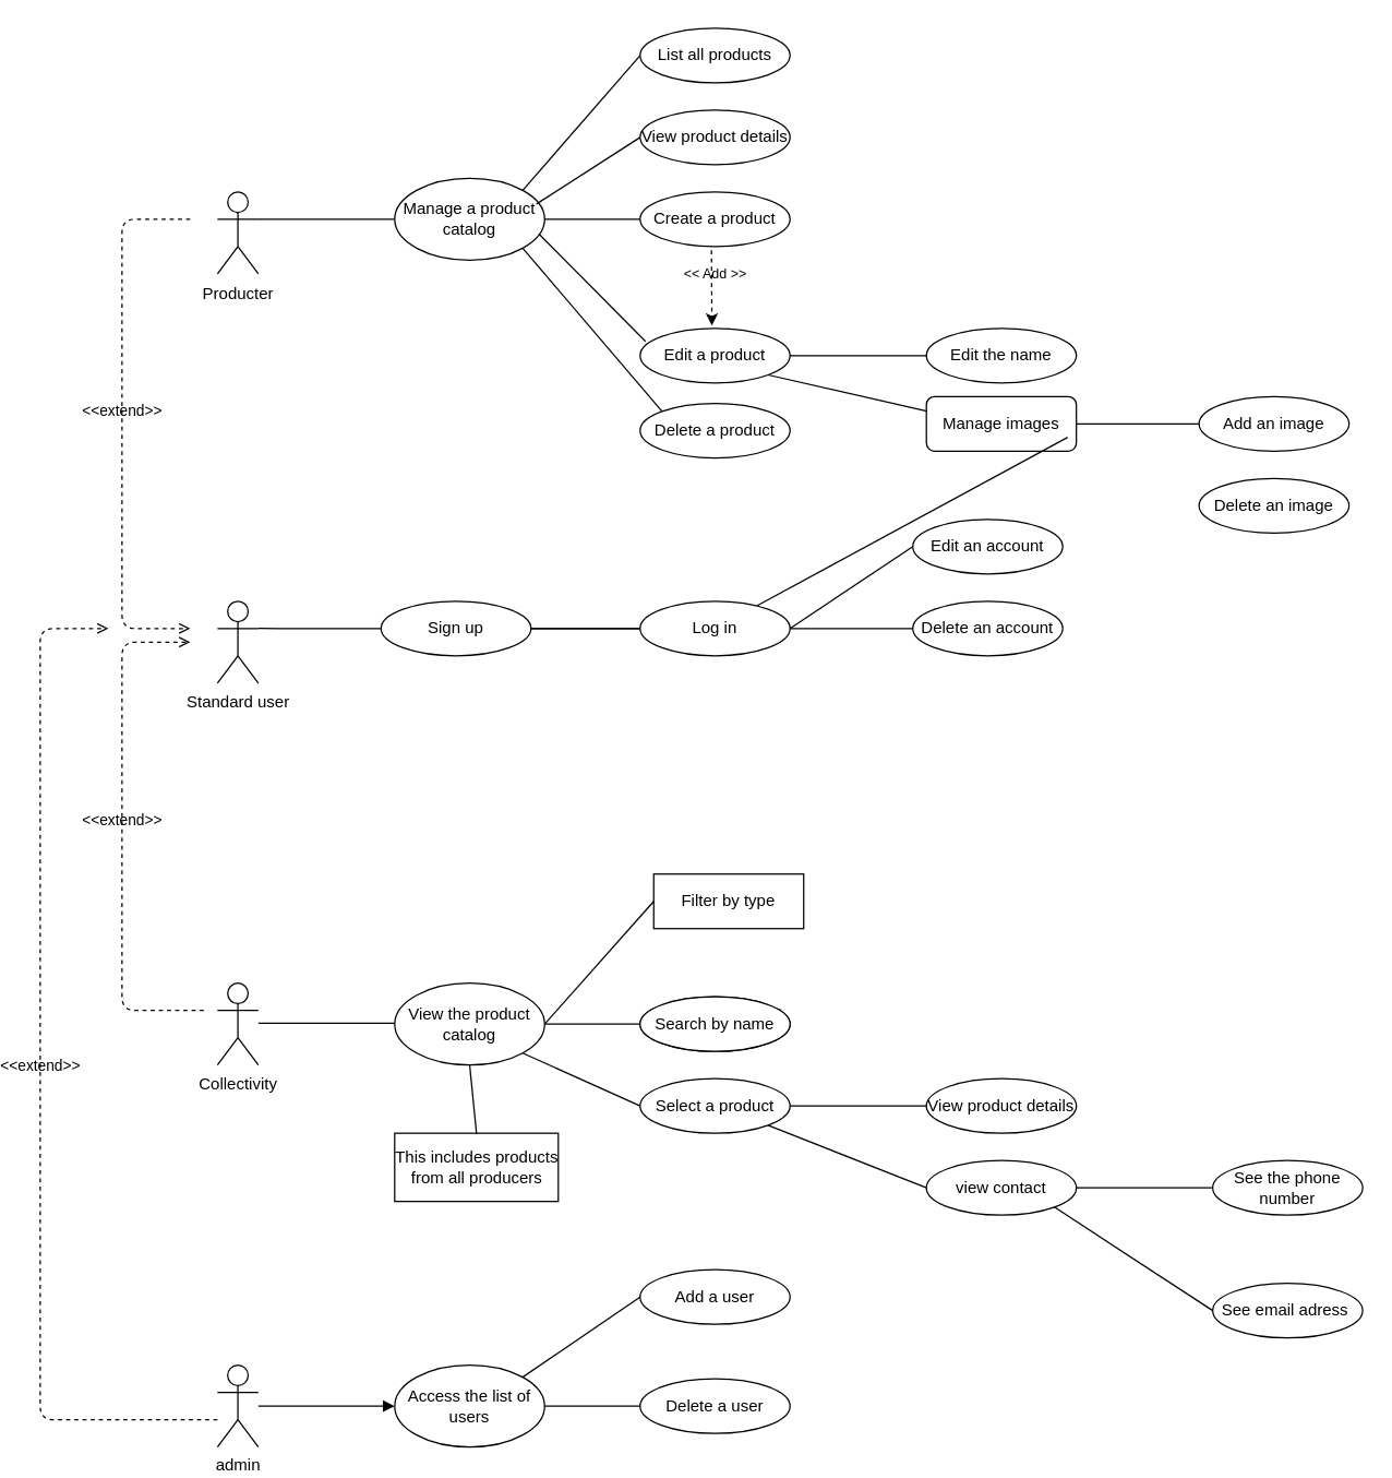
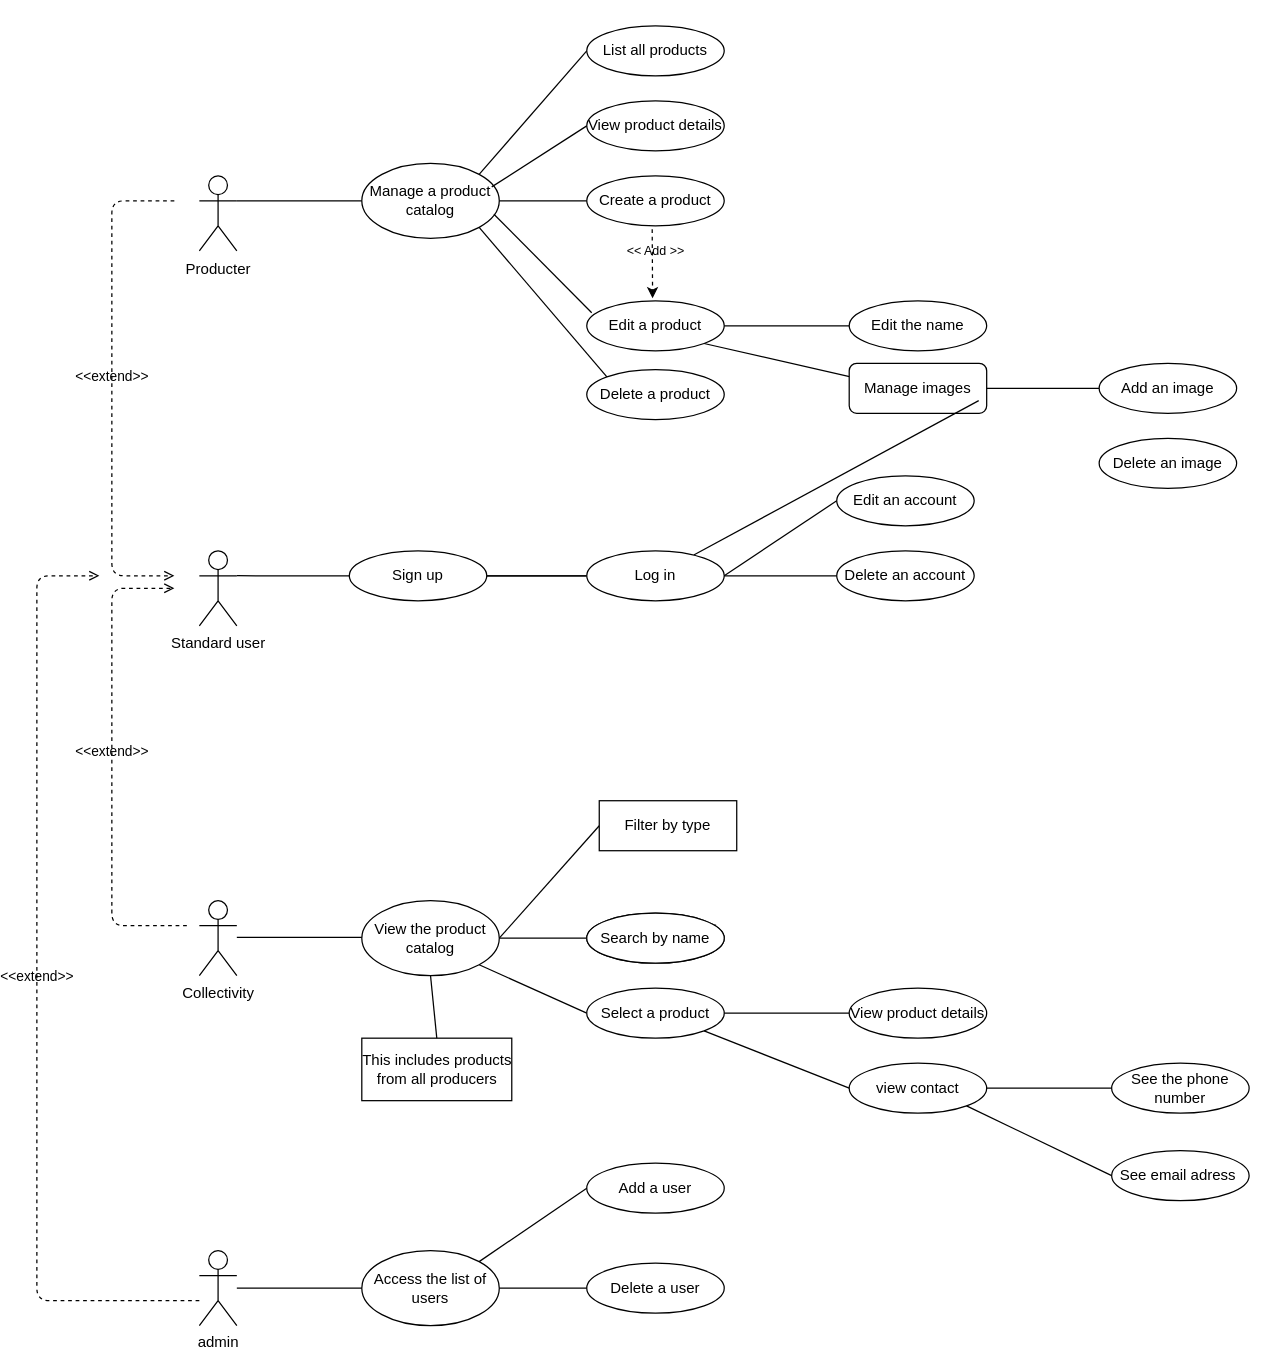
  <mxCell id="0" />
  <mxCell id="1" parent="0" />
  <mxCell id="2" value="" style="shape=umlActor;verticalLabelPosition=bottom;verticalAlign=top;html=1;outlineConnect=0;" parent="1" vertex="1"><mxGeometry x="150" y="140" width="30" height="60" as="geometry" /></mxCell>
  <mxCell id="3" value="Standard user" style="shape=umlActor;verticalLabelPosition=bottom;verticalAlign=top;html=1;outlineConnect=0;" parent="1" vertex="1"><mxGeometry x="150" y="440" width="30" height="60" as="geometry" /></mxCell>
  <mxCell id="4" value="Collectivity" style="shape=umlActor;verticalLabelPosition=bottom;verticalAlign=top;html=1;outlineConnect=0;" parent="1" vertex="1"><mxGeometry x="150" y="720" width="30" height="60" as="geometry" /></mxCell>
  <mxCell id="5" value="Producter" style="text;html=1;align=center;verticalAlign=middle;resizable=0;points=[];autosize=1;strokeColor=none;fillColor=none;" parent="1" vertex="1"><mxGeometry x="125" y="200" width="80" height="30" as="geometry" /></mxCell>
  <mxCell id="6" value="" style="endArrow=none;html=1;exitX=1;exitY=0.333;exitDx=0;exitDy=0;exitPerimeter=0;" parent="1" source="3" edge="1"><mxGeometry width="50" height="50" relative="1" as="geometry"><mxPoint x="380" y="390" as="sourcePoint" /><mxPoint x="280" y="460" as="targetPoint" /><Array as="points"><mxPoint x="210" y="460" /></Array></mxGeometry></mxCell>
  <mxCell id="7" value="" style="endArrow=none;html=1;exitX=1;exitY=0.333;exitDx=0;exitDy=0;exitPerimeter=0;" parent="1" source="2" edge="1"><mxGeometry width="50" height="50" relative="1" as="geometry"><mxPoint x="380" y="390" as="sourcePoint" /><mxPoint x="280" y="160" as="targetPoint" /></mxGeometry></mxCell>
  <mxCell id="8" value="Manage a product catalog" style="ellipse;whiteSpace=wrap;html=1;" parent="1" vertex="1"><mxGeometry x="280" y="130" width="110" height="60" as="geometry" /></mxCell>
  <mxCell id="9" value="View the product catalog" style="ellipse;whiteSpace=wrap;html=1;" parent="1" vertex="1"><mxGeometry x="280" y="720" width="110" height="60" as="geometry" /></mxCell>
  <mxCell id="10" value="" style="endArrow=none;html=1;exitX=1;exitY=0.333;exitDx=0;exitDy=0;exitPerimeter=0;" parent="1" edge="1"><mxGeometry width="50" height="50" relative="1" as="geometry"><mxPoint x="180" y="749.41" as="sourcePoint" /><mxPoint x="280" y="749.41" as="targetPoint" /></mxGeometry></mxCell>
  <mxCell id="11" value="" style="endArrow=none;html=1;exitX=1;exitY=0;exitDx=0;exitDy=0;entryX=0;entryY=0.5;entryDx=0;entryDy=0;" parent="1" source="8" target="12" edge="1"><mxGeometry width="50" height="50" relative="1" as="geometry"><mxPoint x="385" y="150" as="sourcePoint" /><mxPoint x="460" y="100" as="targetPoint" /></mxGeometry></mxCell>
  <mxCell id="12" value="List all products" style="ellipse;whiteSpace=wrap;html=1;" parent="1" vertex="1"><mxGeometry x="460" y="20" width="110" height="40" as="geometry" /></mxCell>
  <mxCell id="13" value="" style="endArrow=none;html=1;exitX=1;exitY=0;exitDx=0;exitDy=0;entryX=0;entryY=0.5;entryDx=0;entryDy=0;" parent="1" target="14" edge="1"><mxGeometry width="50" height="50" relative="1" as="geometry"><mxPoint x="383.961" y="148.825" as="sourcePoint" /><mxPoint x="470" y="140" as="targetPoint" /></mxGeometry></mxCell>
  <mxCell id="14" value="View product details" style="ellipse;whiteSpace=wrap;html=1;" parent="1" vertex="1"><mxGeometry x="460" y="80" width="110" height="40" as="geometry" /></mxCell>
  <mxCell id="15" value="" style="endArrow=none;html=1;exitX=1;exitY=0.5;exitDx=0;exitDy=0;entryX=0;entryY=0.5;entryDx=0;entryDy=0;" parent="1" source="8" target="16" edge="1"><mxGeometry width="50" height="50" relative="1" as="geometry"><mxPoint x="383.961" y="148.825" as="sourcePoint" /><mxPoint x="460" y="160" as="targetPoint" /></mxGeometry></mxCell>
  <mxCell id="16" value="Create a product" style="ellipse;whiteSpace=wrap;html=1;" parent="1" vertex="1"><mxGeometry x="460" y="140" width="110" height="40" as="geometry" /></mxCell>
  <mxCell id="17" value="" style="endArrow=none;html=1;entryX=0.036;entryY=0.238;entryDx=0;entryDy=0;entryPerimeter=0;exitX=0.961;exitY=0.678;exitDx=0;exitDy=0;exitPerimeter=0;" parent="1" source="8" target="18" edge="1"><mxGeometry width="50" height="50" relative="1" as="geometry"><mxPoint x="400" y="170" as="sourcePoint" /><mxPoint x="460" y="210" as="targetPoint" /></mxGeometry></mxCell>
  <mxCell id="18" value="Edit a product" style="ellipse;whiteSpace=wrap;html=1;" parent="1" vertex="1"><mxGeometry x="460" y="240" width="110" height="40" as="geometry" /></mxCell>
  <mxCell id="19" value="" style="endArrow=none;html=1;exitX=1;exitY=1;exitDx=0;exitDy=0;entryX=0;entryY=0;entryDx=0;entryDy=0;" parent="1" source="8" target="20" edge="1"><mxGeometry width="50" height="50" relative="1" as="geometry"><mxPoint x="387.093" y="189.309" as="sourcePoint" /><mxPoint x="440" y="250" as="targetPoint" /></mxGeometry></mxCell>
  <mxCell id="20" value="Delete a product" style="ellipse;whiteSpace=wrap;html=1;" parent="1" vertex="1"><mxGeometry x="460" y="295" width="110" height="40" as="geometry" /></mxCell>
  <mxCell id="21" value="" style="endArrow=none;html=1;entryX=0;entryY=0.5;entryDx=0;entryDy=0;" parent="1" source="18" target="22" edge="1"><mxGeometry width="50" height="50" relative="1" as="geometry"><mxPoint x="560" y="240" as="sourcePoint" /><mxPoint x="660" y="200" as="targetPoint" /></mxGeometry></mxCell>
  <mxCell id="22" value="Edit the name" style="ellipse;whiteSpace=wrap;html=1;" parent="1" vertex="1"><mxGeometry x="670" y="240" width="110" height="40" as="geometry" /></mxCell>
  <mxCell id="23" value="" style="endArrow=none;html=1;entryX=0.034;entryY=0.285;entryDx=0;entryDy=0;entryPerimeter=0;exitX=1;exitY=1;exitDx=0;exitDy=0;" parent="1" source="18" target="24" edge="1"><mxGeometry width="50" height="50" relative="1" as="geometry"><mxPoint x="560" y="240" as="sourcePoint" /><mxPoint x="640" y="260" as="targetPoint" /></mxGeometry></mxCell>
  <mxCell id="24" value="Manage images" style="whiteSpace=wrap;html=1;rounded=1;" parent="1" vertex="1"><mxGeometry x="670" y="290" width="110" height="40" as="geometry" /></mxCell>
  <mxCell id="25" value="" style="endArrow=none;html=1;entryX=0;entryY=0.5;entryDx=0;entryDy=0;exitX=1;exitY=0.5;exitDx=0;exitDy=0;" parent="1" source="24" target="26" edge="1"><mxGeometry width="50" height="50" relative="1" as="geometry"><mxPoint x="790" y="300" as="sourcePoint" /><mxPoint x="870" y="299" as="targetPoint" /></mxGeometry></mxCell>
  <mxCell id="26" value="Add an image" style="ellipse;whiteSpace=wrap;html=1;" parent="1" vertex="1"><mxGeometry x="870" y="290" width="110" height="40" as="geometry" /></mxCell>
  <mxCell id="27" value="" style="endArrow=none;html=1;exitX=0.942;exitY=0.747;exitDx=0;exitDy=0;exitPerimeter=0;" parent="1" source="24" target="33" edge="1"><mxGeometry width="50" height="50" relative="1" as="geometry"><mxPoint x="790" y="310" as="sourcePoint" /><mxPoint x="870" y="350" as="targetPoint" /></mxGeometry></mxCell>
  <mxCell id="28" value="Delete an image" style="ellipse;whiteSpace=wrap;html=1;" parent="1" vertex="1"><mxGeometry x="870" y="350" width="110" height="40" as="geometry" /></mxCell>
  <mxCell id="29" value="&lt;font style=&quot;font-size: 10px;&quot;&gt;&amp;lt;&amp;lt; Add &amp;gt;&amp;gt;&lt;/font&gt;" style="text;html=1;align=center;verticalAlign=middle;resizable=0;points=[];autosize=1;strokeColor=none;fillColor=none;strokeWidth=0;spacing=0;" parent="1" vertex="1"><mxGeometry x="475" y="190" width="80" height="20" as="geometry" /></mxCell>
  <mxCell id="30" value="" style="endArrow=classic;html=1;fontSize=10;exitX=0.476;exitY=1.069;exitDx=0;exitDy=0;exitPerimeter=0;entryX=0.479;entryY=-0.049;entryDx=0;entryDy=0;entryPerimeter=0;dashed=1;" parent="1" source="16" target="18" edge="1"><mxGeometry width="50" height="50" relative="1" as="geometry"><mxPoint x="550" y="220" as="sourcePoint" /><mxPoint x="600" y="170" as="targetPoint" /></mxGeometry></mxCell>
  <mxCell id="31" value="" style="endArrow=none;html=1;entryX=0;entryY=0.5;entryDx=0;entryDy=0;exitX=0;exitY=0.5;exitDx=0;exitDy=0;" parent="1" source="33" target="65" edge="1"><mxGeometry width="50" height="50" relative="1" as="geometry"><mxPoint x="270" y="460" as="sourcePoint" /><mxPoint x="460" y="410" as="targetPoint" /></mxGeometry></mxCell>
  <mxCell id="32" value="" style="endArrow=none;html=1;entryX=0;entryY=0.5;entryDx=0;entryDy=0;startArrow=none;" parent="1" target="33" edge="1" source="65"><mxGeometry width="50" height="50" relative="1" as="geometry"><mxPoint x="270" y="460" as="sourcePoint" /><mxPoint x="460" y="460" as="targetPoint" /></mxGeometry></mxCell>
  <mxCell id="33" value="Log in" style="ellipse;whiteSpace=wrap;html=1;" parent="1" vertex="1"><mxGeometry x="460" y="440" width="110" height="40" as="geometry" /></mxCell>
  <mxCell id="34" value="" style="endArrow=none;html=1;exitX=1;exitY=0.5;exitDx=0;exitDy=0;entryX=0;entryY=0.5;entryDx=0;entryDy=0;" parent="1" source="33" target="35" edge="1"><mxGeometry width="50" height="50" relative="1" as="geometry"><mxPoint x="364" y="485" as="sourcePoint" /><mxPoint x="460" y="520" as="targetPoint" /></mxGeometry></mxCell>
  <mxCell id="35" value="Edit an account" style="ellipse;whiteSpace=wrap;html=1;" parent="1" vertex="1"><mxGeometry x="660" y="380" width="110" height="40" as="geometry" /></mxCell>
  <mxCell id="36" value="" style="endArrow=none;html=1;exitX=1;exitY=0.5;exitDx=0;exitDy=0;entryX=0;entryY=0.5;entryDx=0;entryDy=0;" parent="1" source="9" target="37" edge="1"><mxGeometry width="50" height="50" relative="1" as="geometry"><mxPoint x="388.891" y="738.787" as="sourcePoint" /><mxPoint x="460" y="750" as="targetPoint" /><Array as="points"><mxPoint x="420" y="750" /></Array></mxGeometry></mxCell>
  <mxCell id="37" value="List the products" style="ellipse;whiteSpace=wrap;html=1;" parent="1" vertex="1"><mxGeometry x="460" y="730" width="110" height="40" as="geometry" /></mxCell>
  <mxCell id="38" value="" style="endArrow=none;html=1;entryX=0;entryY=0.5;entryDx=0;entryDy=0;exitX=1;exitY=1;exitDx=0;exitDy=0;" parent="1" source="9" target="39" edge="1"><mxGeometry width="50" height="50" relative="1" as="geometry"><mxPoint x="379" y="770" as="sourcePoint" /><mxPoint x="450" y="800" as="targetPoint" /></mxGeometry></mxCell>
  <mxCell id="39" value="Select a product" style="ellipse;whiteSpace=wrap;html=1;" parent="1" vertex="1"><mxGeometry x="460" y="790" width="110" height="40" as="geometry" /></mxCell>
  <mxCell id="40" value="" style="endArrow=none;html=1;exitX=0.941;exitY=0.236;exitDx=0;exitDy=0;exitPerimeter=0;entryX=0;entryY=0.5;entryDx=0;entryDy=0;" parent="1" source="37" target="41" edge="1"><mxGeometry width="50" height="50" relative="1" as="geometry"><mxPoint x="570.001" y="741.213" as="sourcePoint" /><mxPoint x="670" y="690" as="targetPoint" /></mxGeometry></mxCell>
  <mxCell id="41" value="Search by name" style="ellipse;whiteSpace=wrap;html=1;" parent="1" vertex="1"><mxGeometry x="460" y="730" width="110" height="40" as="geometry" /></mxCell>
  <mxCell id="42" value="" style="endArrow=none;html=1;entryX=0;entryY=0.5;entryDx=0;entryDy=0;exitX=1;exitY=0.5;exitDx=0;exitDy=0;" parent="1" source="9" target="43" edge="1"><mxGeometry width="50" height="50" relative="1" as="geometry"><mxPoint x="590" y="750" as="sourcePoint" /><mxPoint x="670" y="749" as="targetPoint" /></mxGeometry></mxCell>
  <mxCell id="43" value="Filter by type" style="whiteSpace=wrap;html=1;rounded=0;" parent="1" vertex="1"><mxGeometry x="470" y="640" width="110" height="40" as="geometry" /></mxCell>
  <mxCell id="44" value="" style="endArrow=none;html=1;entryX=0;entryY=0.5;entryDx=0;entryDy=0;exitX=1;exitY=0.5;exitDx=0;exitDy=0;" parent="1" source="39" target="45" edge="1"><mxGeometry width="50" height="50" relative="1" as="geometry"><mxPoint x="590" y="810" as="sourcePoint" /><mxPoint x="670" y="810" as="targetPoint" /></mxGeometry></mxCell>
  <mxCell id="45" value="View product details" style="ellipse;whiteSpace=wrap;html=1;" parent="1" vertex="1"><mxGeometry x="670" y="790" width="110" height="40" as="geometry" /></mxCell>
  <mxCell id="46" value="" style="endArrow=none;html=1;exitX=1;exitY=1;exitDx=0;exitDy=0;entryX=0;entryY=0.5;entryDx=0;entryDy=0;" parent="1" source="39" target="47" edge="1"><mxGeometry width="50" height="50" relative="1" as="geometry"><mxPoint x="570" y="829" as="sourcePoint" /><mxPoint x="670" y="860" as="targetPoint" /></mxGeometry></mxCell>
  <mxCell id="47" value="view contact" style="ellipse;whiteSpace=wrap;html=1;" parent="1" vertex="1"><mxGeometry x="670" y="850" width="110" height="40" as="geometry" /></mxCell>
  <mxCell id="48" value="" style="endArrow=none;html=1;entryX=0;entryY=0.5;entryDx=0;entryDy=0;" parent="1" source="47" target="49" edge="1"><mxGeometry width="50" height="50" relative="1" as="geometry"><mxPoint x="780" y="869.41" as="sourcePoint" /><mxPoint x="880" y="869.41" as="targetPoint" /></mxGeometry></mxCell>
  <mxCell id="49" value="See the phone number" style="ellipse;whiteSpace=wrap;html=1;" parent="1" vertex="1"><mxGeometry x="880" y="850" width="110" height="40" as="geometry" /></mxCell>
  <mxCell id="50" value="" style="endArrow=none;html=1;exitX=1;exitY=1;exitDx=0;exitDy=0;entryX=0;entryY=0.5;entryDx=0;entryDy=0;" parent="1" source="47" target="51" edge="1"><mxGeometry width="50" height="50" relative="1" as="geometry"><mxPoint x="790" y="880" as="sourcePoint" /><mxPoint x="880" y="940" as="targetPoint" /></mxGeometry></mxCell>
- <mxCell id="51" value="See email adress&amp;nbsp;" style="ellipse;whiteSpace=wrap;html=1;" parent="1" vertex="1"><mxGeometry x="880" y="940" width="110" height="40" as="geometry" /></mxCell>
+ <mxCell id="51" value="See email adress&amp;nbsp;" style="ellipse;whiteSpace=wrap;html=1;" parent="1" vertex="1"><mxGeometry x="880" y="920" width="110" height="40" as="geometry" /></mxCell>
  <mxCell id="52" value="admin" style="shape=umlActor;verticalLabelPosition=bottom;verticalAlign=top;html=1;outlineConnect=0;" parent="1" vertex="1"><mxGeometry x="150" y="1000" width="30" height="60" as="geometry" /></mxCell>
  <mxCell id="53" value="&amp;lt;&amp;lt;extend&amp;gt;&amp;gt;" style="html=1;verticalAlign=bottom;labelBackgroundColor=none;endArrow=open;endFill=0;dashed=1;" parent="1" edge="1"><mxGeometry width="160" relative="1" as="geometry"><mxPoint x="150" y="1040" as="sourcePoint" /><mxPoint x="70" y="460" as="targetPoint" /><Array as="points"><mxPoint x="20" y="1040" /><mxPoint x="20" y="460" /></Array></mxGeometry></mxCell>
  <mxCell id="54" value="&amp;lt;&amp;lt;extend&amp;gt;&amp;gt;" style="html=1;verticalAlign=bottom;labelBackgroundColor=none;endArrow=open;endFill=0;dashed=1;" parent="1" edge="1"><mxGeometry width="160" relative="1" as="geometry"><mxPoint x="140" y="740" as="sourcePoint" /><mxPoint x="130" y="470" as="targetPoint" /><Array as="points"><mxPoint x="80" y="740" /><mxPoint x="80" y="470" /></Array></mxGeometry></mxCell>
  <mxCell id="55" value="&amp;lt;&amp;lt;extend&amp;gt;&amp;gt;" style="html=1;verticalAlign=bottom;labelBackgroundColor=none;endArrow=open;endFill=0;dashed=1;" parent="1" edge="1"><mxGeometry width="160" relative="1" as="geometry"><mxPoint x="130" y="160" as="sourcePoint" /><mxPoint x="130" y="460" as="targetPoint" /><Array as="points"><mxPoint x="80" y="160" /><mxPoint x="80" y="460" /></Array></mxGeometry></mxCell>
  <mxCell id="56" value="This includes products &lt;br&gt;from all producers" style="html=1;" parent="1" vertex="1"><mxGeometry x="280" y="830" width="120" height="50" as="geometry" /></mxCell>
  <mxCell id="57" value="" style="endArrow=none;html=1;exitX=0.5;exitY=0;exitDx=0;exitDy=0;entryX=0.5;entryY=1;entryDx=0;entryDy=0;" parent="1" source="56" target="9" edge="1"><mxGeometry width="50" height="50" relative="1" as="geometry"><mxPoint x="410" y="970" as="sourcePoint" /><mxPoint x="460" y="920" as="targetPoint" /></mxGeometry></mxCell>
  <mxCell id="58" value="Access the list of users" style="ellipse;whiteSpace=wrap;html=1;" vertex="1" parent="1"><mxGeometry x="280" y="1000" width="110" height="60" as="geometry" /></mxCell>
- <mxCell id="59" value="" style="endArrow=block;html=1;entryX=0;entryY=0.5;entryDx=0;entryDy=0;" edge="1" parent="1" source="52" target="58"><mxGeometry width="50" height="50" relative="1" as="geometry"><mxPoint x="180" y="1040" as="sourcePoint" /><mxPoint x="290" y="1040" as="targetPoint" /></mxGeometry></mxCell>
+ <mxCell id="59" value="" style="endArrow=none;html=1;entryX=0;entryY=0.5;entryDx=0;entryDy=0;" edge="1" parent="1" source="52" target="58"><mxGeometry width="50" height="50" relative="1" as="geometry"><mxPoint x="180" y="1040" as="sourcePoint" /><mxPoint x="290" y="1040" as="targetPoint" /></mxGeometry></mxCell>
  <mxCell id="60" value="Add a user" style="ellipse;whiteSpace=wrap;html=1;" vertex="1" parent="1"><mxGeometry x="460" y="930" width="110" height="40" as="geometry" /></mxCell>
  <mxCell id="61" value="" style="endArrow=none;html=1;entryX=0;entryY=0.5;entryDx=0;entryDy=0;exitX=1;exitY=0;exitDx=0;exitDy=0;" edge="1" parent="1" source="58" target="60"><mxGeometry width="50" height="50" relative="1" as="geometry"><mxPoint x="380" y="1010" as="sourcePoint" /><mxPoint x="460" y="920" as="targetPoint" /></mxGeometry></mxCell>
  <mxCell id="62" value="Delete a user" style="ellipse;whiteSpace=wrap;html=1;" vertex="1" parent="1"><mxGeometry x="460" y="1010" width="110" height="40" as="geometry" /></mxCell>
  <mxCell id="63" value="" style="endArrow=none;html=1;entryX=0;entryY=0.5;entryDx=0;entryDy=0;" edge="1" parent="1" target="62"><mxGeometry width="50" height="50" relative="1" as="geometry"><mxPoint x="390" y="1030" as="sourcePoint" /><mxPoint x="470" y="960" as="targetPoint" /></mxGeometry></mxCell>
  <mxCell id="64" value="" style="endArrow=none;html=1;entryX=0;entryY=0.5;entryDx=0;entryDy=0;" edge="1" parent="1" target="65"><mxGeometry width="50" height="50" relative="1" as="geometry"><mxPoint x="270" y="460" as="sourcePoint" /><mxPoint x="460" y="460" as="targetPoint" /></mxGeometry></mxCell>
  <mxCell id="65" value="Sign up" style="ellipse;whiteSpace=wrap;html=1;" parent="1" vertex="1"><mxGeometry x="270" y="440" width="110" height="40" as="geometry" /></mxCell>
  <mxCell id="66" value="Delete an account" style="ellipse;whiteSpace=wrap;html=1;" vertex="1" parent="1"><mxGeometry x="660" y="440" width="110" height="40" as="geometry" /></mxCell>
  <mxCell id="67" value="" style="endArrow=none;html=1;exitX=1;exitY=0.5;exitDx=0;exitDy=0;entryX=0;entryY=0.5;entryDx=0;entryDy=0;" edge="1" parent="1" source="33" target="66"><mxGeometry width="50" height="50" relative="1" as="geometry"><mxPoint x="580" y="470" as="sourcePoint" /><mxPoint x="670" y="410" as="targetPoint" /></mxGeometry></mxCell>
